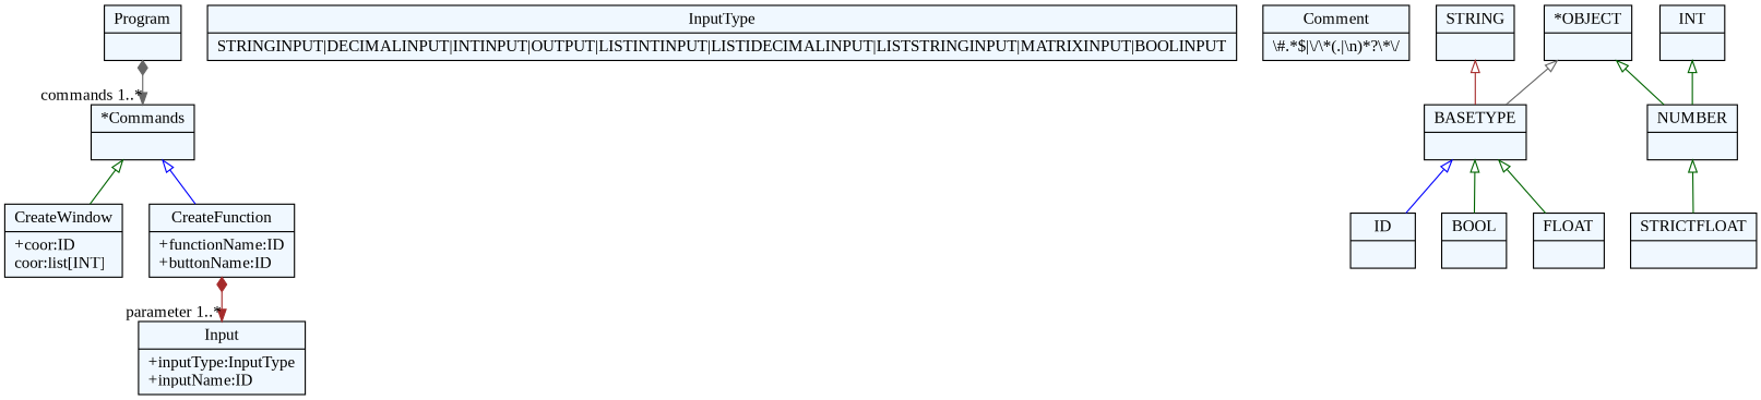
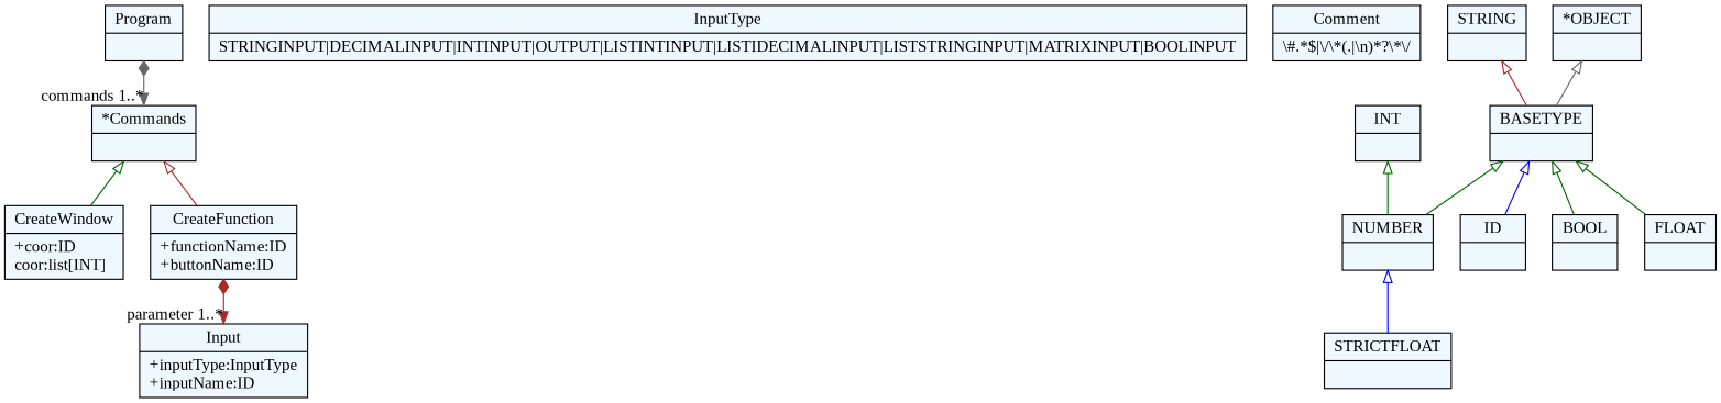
  digraph {
    fontname="Liberation Serif"
    fontsize=8
    nodesep=0.3
    node [fillcolor=aliceblue fontname="Liberation Serif" shape=record style=filled]
    edge [arrowtail=empty color=darkgreen dir=back fontname="Liberation Serif"]
    n1 [label="{Program|}"]
    n2 [label="{*Commands|}"]
    n3 [label="{CreateWindow|+coor:ID\lcoor:list[INT]\l}"]
    n4 [label="{CreateFunction|+functionName:ID\l+buttonName:ID\l}"]
    n5 [label="{Input|+inputType:InputType\l+inputName:ID\l}"]
    n6 [label="{InputType|STRINGINPUT\|DECIMALINPUT\|INTINPUT\|OUTPUT\|LISTINTINPUT\|LISTIDECIMALINPUT\|LISTSTRINGINPUT\|MATRIXINPUT\|BOOLINPUT}"]
    n7 [label="{Comment|\\#.*$\|\\/\\*(.\|\\n)*\?\\*\\/}"]
    n8 [label="{ID|}"]
    n9 [label="{STRING|}"]
    n10 [label="{BASETYPE|}"]
    n11 [label="{BOOL|}"]
    n12 [label="{INT|}"]
    n13 [label="{NUMBER|}"]
    n14 [label="{FLOAT|}"]
    n15 [label="{STRICTFLOAT|}"]
    n16 [label="{*OBJECT|}"]
    n1 -> n2 [arrowtail=diamond color=gray40 dir=both headlabel="commands 1..*"]
    n2 -> n3
-   n2 -> n4 [color=blue]
+   n2 -> n4 [color=brown]
    n4 -> n5 [arrowtail=diamond color=brown dir=both headlabel="parameter 1..*"]
    n9 -> n10 [color=brown]
    n10 -> n8 [color=blue]
    n10 -> n11
-   n16 -> n13
+   n10 -> n13
    n10 -> n14
    n12 -> n13
-   n13 -> n15
+   n13 -> n15 [color=blue]
    n16 -> n10 [color=gray40]
  }
